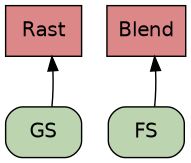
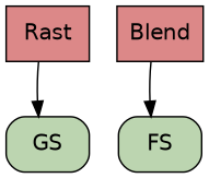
  digraph {
    node [color=black fillcolor="#dc8888" fontcolor="#000000" fontname=helvetica shape=box style=filled]
    edge [color="#000000"]
    Rast
    GS [fillcolor="#bcd5b0" style="rounded,filled"]
    Blend
    FS [fillcolor="#bcd5b0" style="rounded,filled"]
-   GS -> Rast
-   FS -> Blend
+   Rast -> GS
+   Blend -> FS
  }
